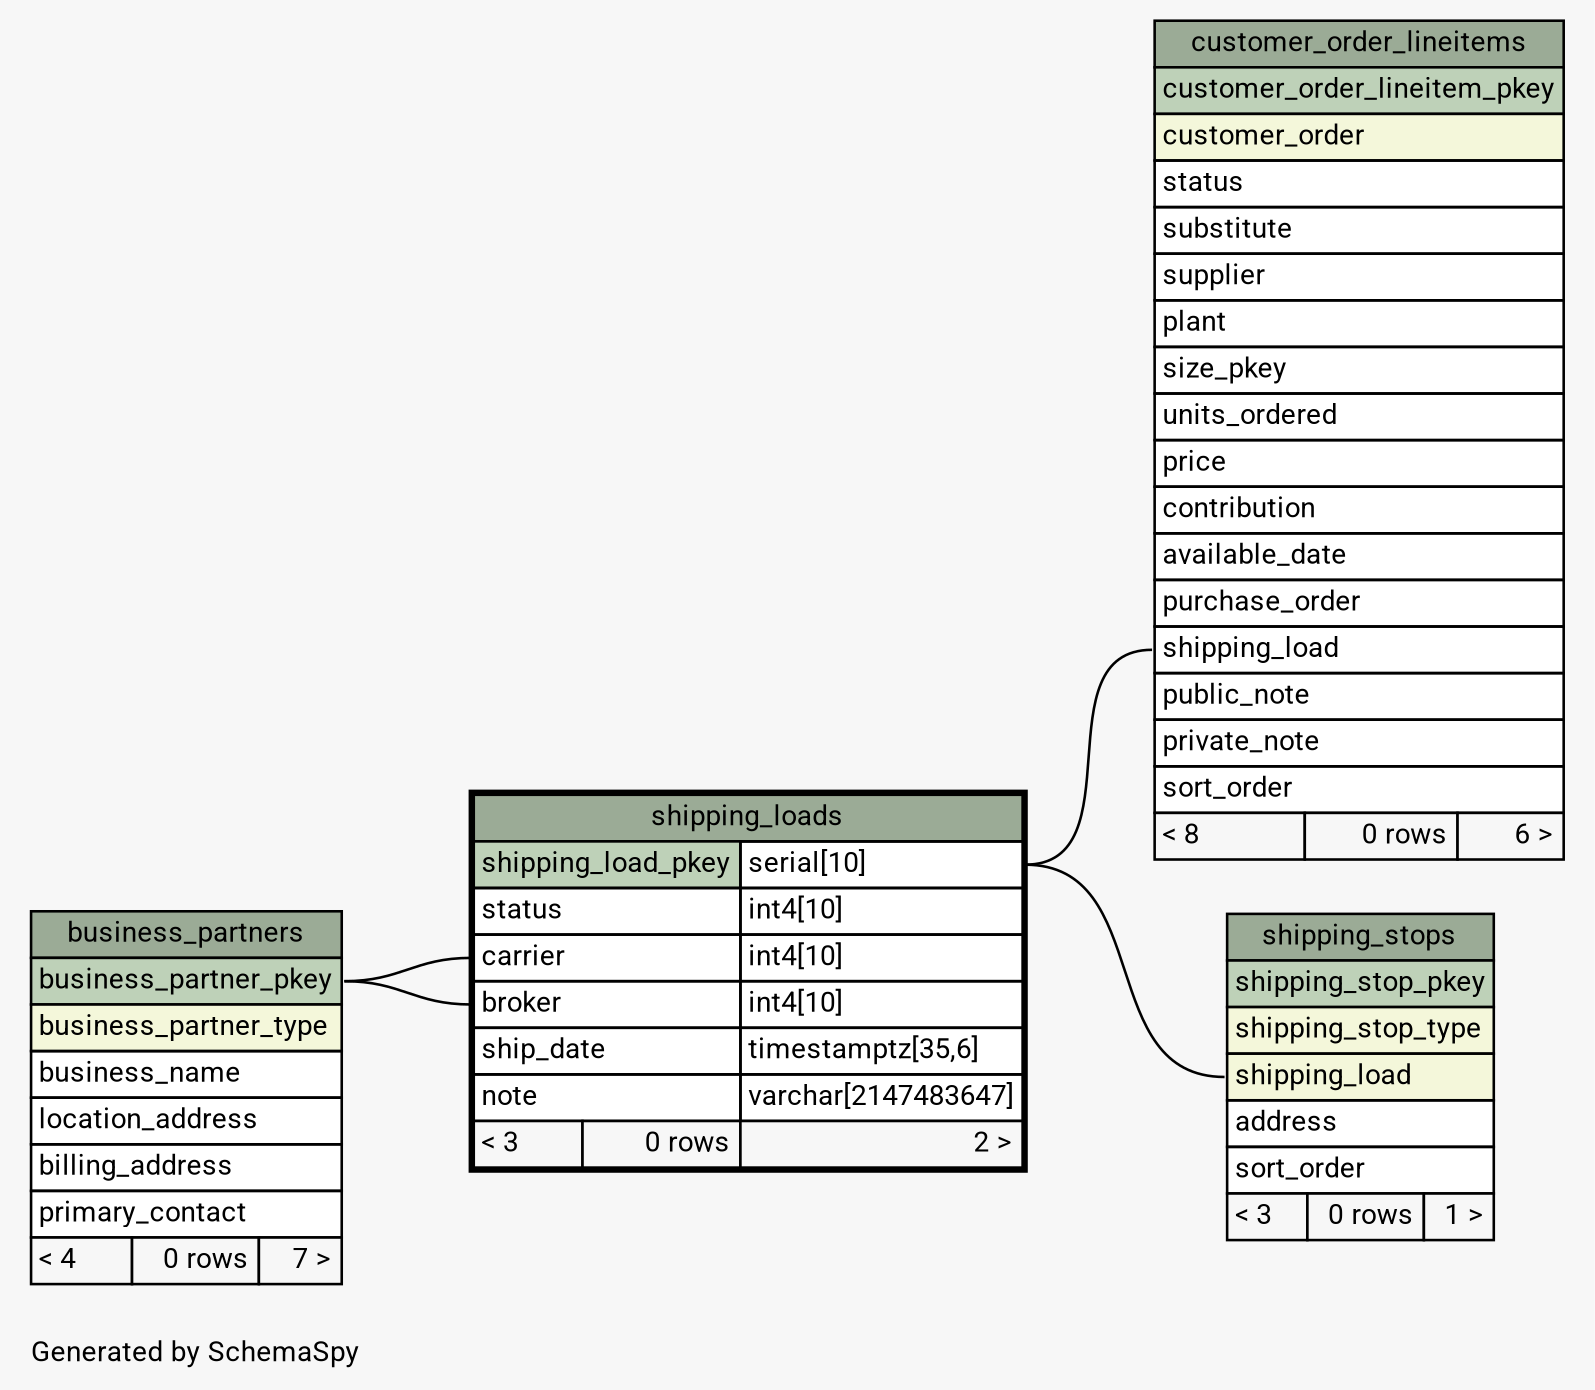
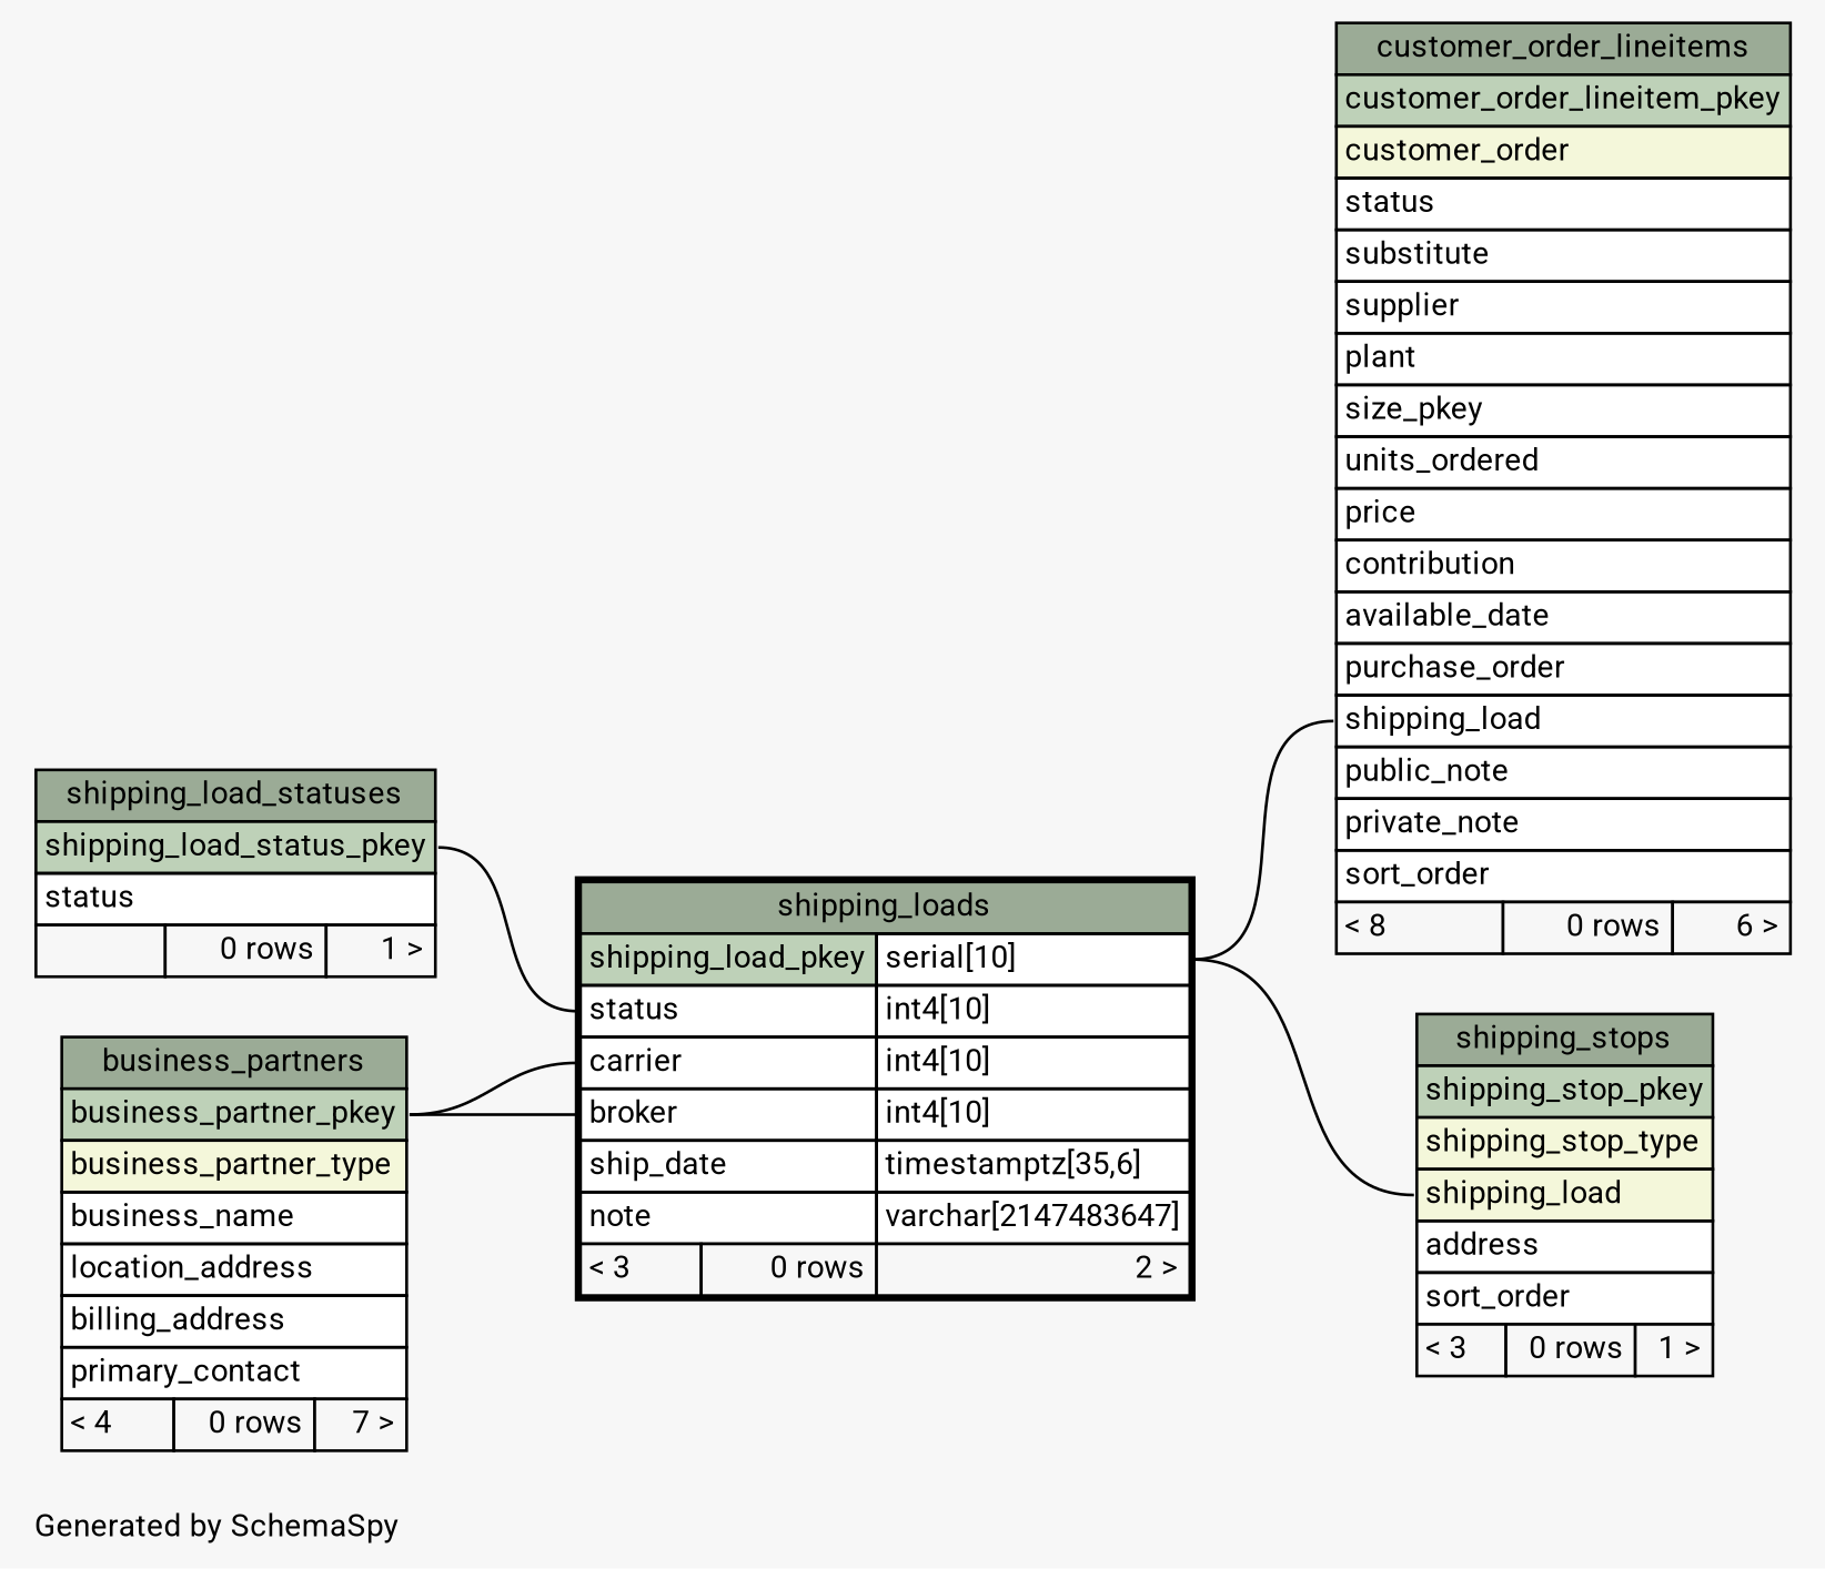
  digraph {
    bgcolor="#f7f7f7"
    fontname=Roboto
    fontsize=11
    label="\nGenerated by SchemaSpy"
    labeljust=l
    nodesep=0.18
    rankdir=RL
    ranksep=0.46
    node [fontname=Roboto fontsize=11 shape=plaintext]
    edge [arrowhead=none arrowsize=0.8 arrowtail=crowodot fontname=Roboto headport="shipping_load_pkey.type:e" tailport="shipping_load:w"]
    n1 [label=<     <TABLE BORDER="0" CELLBORDER="1" CELLSPACING="0" BGCOLOR="#ffffff">       <TR><TD COLSPAN="3" BGCOLOR="#9bab96" ALIGN="CENTER">customer_order_lineitems</TD></TR>       <TR><TD PORT="customer_order_lineitem_pkey" COLSPAN="3" BGCOLOR="#bed1b8" ALIGN="LEFT">customer_order_lineitem_pkey</TD></TR>       <TR><TD PORT="customer_order" COLSPAN="3" BGCOLOR="#f4f7da" ALIGN="LEFT">customer_order</TD></TR>       <TR><TD PORT="status" COLSPAN="3" ALIGN="LEFT">status</TD></TR>       <TR><TD PORT="substitute" COLSPAN="3" ALIGN="LEFT">substitute</TD></TR>       <TR><TD PORT="supplier" COLSPAN="3" ALIGN="LEFT">supplier</TD></TR>       <TR><TD PORT="plant" COLSPAN="3" ALIGN="LEFT">plant</TD></TR>       <TR><TD PORT="size_pkey" COLSPAN="3" ALIGN="LEFT">size_pkey</TD></TR>       <TR><TD PORT="units_ordered" COLSPAN="3" ALIGN="LEFT">units_ordered</TD></TR>       <TR><TD PORT="price" COLSPAN="3" ALIGN="LEFT">price</TD></TR>       <TR><TD PORT="contribution" COLSPAN="3" ALIGN="LEFT">contribution</TD></TR>       <TR><TD PORT="available_date" COLSPAN="3" ALIGN="LEFT">available_date</TD></TR>       <TR><TD PORT="purchase_order" COLSPAN="3" ALIGN="LEFT">purchase_order</TD></TR>       <TR><TD PORT="shipping_load" COLSPAN="3" ALIGN="LEFT">shipping_load</TD></TR>       <TR><TD PORT="public_note" COLSPAN="3" ALIGN="LEFT">public_note</TD></TR>       <TR><TD PORT="private_note" COLSPAN="3" ALIGN="LEFT">private_note</TD></TR>       <TR><TD PORT="sort_order" COLSPAN="3" ALIGN="LEFT">sort_order</TD></TR>       <TR><TD ALIGN="LEFT" BGCOLOR="#f7f7f7">&lt; 8</TD><TD ALIGN="RIGHT" BGCOLOR="#f7f7f7">0 rows</TD><TD ALIGN="RIGHT" BGCOLOR="#f7f7f7">6 &gt;</TD></TR>     </TABLE>>]
    n2 [label=<     <TABLE BORDER="2" CELLBORDER="1" CELLSPACING="0" BGCOLOR="#ffffff">       <TR><TD COLSPAN="3" BGCOLOR="#9bab96" ALIGN="CENTER">shipping_loads</TD></TR>       <TR><TD PORT="shipping_load_pkey" COLSPAN="2" BGCOLOR="#bed1b8" ALIGN="LEFT">shipping_load_pkey</TD><TD PORT="shipping_load_pkey.type" ALIGN="LEFT">serial[10]</TD></TR>       <TR><TD PORT="status" COLSPAN="2" ALIGN="LEFT">status</TD><TD PORT="status.type" ALIGN="LEFT">int4[10]</TD></TR>       <TR><TD PORT="carrier" COLSPAN="2" ALIGN="LEFT">carrier</TD><TD PORT="carrier.type" ALIGN="LEFT">int4[10]</TD></TR>       <TR><TD PORT="broker" COLSPAN="2" ALIGN="LEFT">broker</TD><TD PORT="broker.type" ALIGN="LEFT">int4[10]</TD></TR>       <TR><TD PORT="ship_date" COLSPAN="2" ALIGN="LEFT">ship_date</TD><TD PORT="ship_date.type" ALIGN="LEFT">timestamptz[35,6]</TD></TR>       <TR><TD PORT="note" COLSPAN="2" ALIGN="LEFT">note</TD><TD PORT="note.type" ALIGN="LEFT">varchar[2147483647]</TD></TR>       <TR><TD ALIGN="LEFT" BGCOLOR="#f7f7f7">&lt; 3</TD><TD ALIGN="RIGHT" BGCOLOR="#f7f7f7">0 rows</TD><TD ALIGN="RIGHT" BGCOLOR="#f7f7f7">2 &gt;</TD></TR>     </TABLE>>]
    n3 [label=<     <TABLE BORDER="0" CELLBORDER="1" CELLSPACING="0" BGCOLOR="#ffffff">       <TR><TD COLSPAN="3" BGCOLOR="#9bab96" ALIGN="CENTER">business_partners</TD></TR>       <TR><TD PORT="business_partner_pkey" COLSPAN="3" BGCOLOR="#bed1b8" ALIGN="LEFT">business_partner_pkey</TD></TR>       <TR><TD PORT="business_partner_type" COLSPAN="3" BGCOLOR="#f4f7da" ALIGN="LEFT">business_partner_type</TD></TR>       <TR><TD PORT="business_name" COLSPAN="3" ALIGN="LEFT">business_name</TD></TR>       <TR><TD PORT="location_address" COLSPAN="3" ALIGN="LEFT">location_address</TD></TR>       <TR><TD PORT="billing_address" COLSPAN="3" ALIGN="LEFT">billing_address</TD></TR>       <TR><TD PORT="primary_contact" COLSPAN="3" ALIGN="LEFT">primary_contact</TD></TR>       <TR><TD ALIGN="LEFT" BGCOLOR="#f7f7f7">&lt; 4</TD><TD ALIGN="RIGHT" BGCOLOR="#f7f7f7">0 rows</TD><TD ALIGN="RIGHT" BGCOLOR="#f7f7f7">7 &gt;</TD></TR>     </TABLE>>]
+   n4 [label=<     <TABLE BORDER="0" CELLBORDER="1" CELLSPACING="0" BGCOLOR="#ffffff">       <TR><TD COLSPAN="3" BGCOLOR="#9bab96" ALIGN="CENTER">shipping_load_statuses</TD></TR>       <TR><TD PORT="shipping_load_status_pkey" COLSPAN="3" BGCOLOR="#bed1b8" ALIGN="LEFT">shipping_load_status_pkey</TD></TR>       <TR><TD PORT="status" COLSPAN="3" ALIGN="LEFT">status</TD></TR>       <TR><TD ALIGN="LEFT" BGCOLOR="#f7f7f7">  </TD><TD ALIGN="RIGHT" BGCOLOR="#f7f7f7">0 rows</TD><TD ALIGN="RIGHT" BGCOLOR="#f7f7f7">1 &gt;</TD></TR>     </TABLE>>]
    n5 [label=<     <TABLE BORDER="0" CELLBORDER="1" CELLSPACING="0" BGCOLOR="#ffffff">       <TR><TD COLSPAN="3" BGCOLOR="#9bab96" ALIGN="CENTER">shipping_stops</TD></TR>       <TR><TD PORT="shipping_stop_pkey" COLSPAN="3" BGCOLOR="#bed1b8" ALIGN="LEFT">shipping_stop_pkey</TD></TR>       <TR><TD PORT="shipping_stop_type" COLSPAN="3" BGCOLOR="#f4f7da" ALIGN="LEFT">shipping_stop_type</TD></TR>       <TR><TD PORT="shipping_load" COLSPAN="3" BGCOLOR="#f4f7da" ALIGN="LEFT">shipping_load</TD></TR>       <TR><TD PORT="address" COLSPAN="3" ALIGN="LEFT">address</TD></TR>       <TR><TD PORT="sort_order" COLSPAN="3" ALIGN="LEFT">sort_order</TD></TR>       <TR><TD ALIGN="LEFT" BGCOLOR="#f7f7f7">&lt; 3</TD><TD ALIGN="RIGHT" BGCOLOR="#f7f7f7">0 rows</TD><TD ALIGN="RIGHT" BGCOLOR="#f7f7f7">1 &gt;</TD></TR>     </TABLE>>]
    n1 -> n2
    n2 -> n3 [headport="business_partner_pkey:e" tailport="broker:w"]
    n2 -> n3 [headport="business_partner_pkey:e" tailport="carrier:w"]
+   n2 -> n4 [headport="shipping_load_status_pkey:e" tailport="status:w"]
    n5 -> n2
  }
